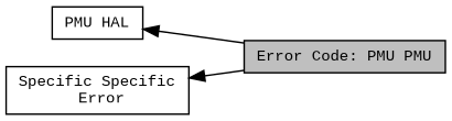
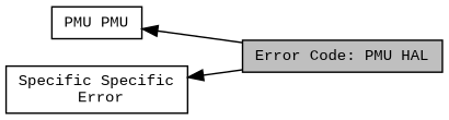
  digraph {
    fontname="Liberation Mono"
    rankdir=LR
    node [color=black fillcolor=white fontname="Liberation Mono" fontsize=10 shape=record style=filled]
    edge [dir=back fontname="Liberation Mono" fontsize=10 labelfontname=Helvetica labelfontsize=10 shape=plaintext style=solid]
-   n1 [fillcolor=grey75 fontcolor=black height=0.2 label="Error Code: PMU PMU" width=0.4]
-   n2 [height=0.2 label="PMU HAL" width=0.4]
+   n1 [fillcolor=grey75 fontcolor=black height=0.2 label="Error Code: PMU HAL" width=0.4]
+   n2 [height=0.2 label="PMU PMU" width=0.4]
    n3 [height=0.2 label="Specific Specific\l Error" width=0.4]
    n2 -> n1
    n3 -> n1
  }
